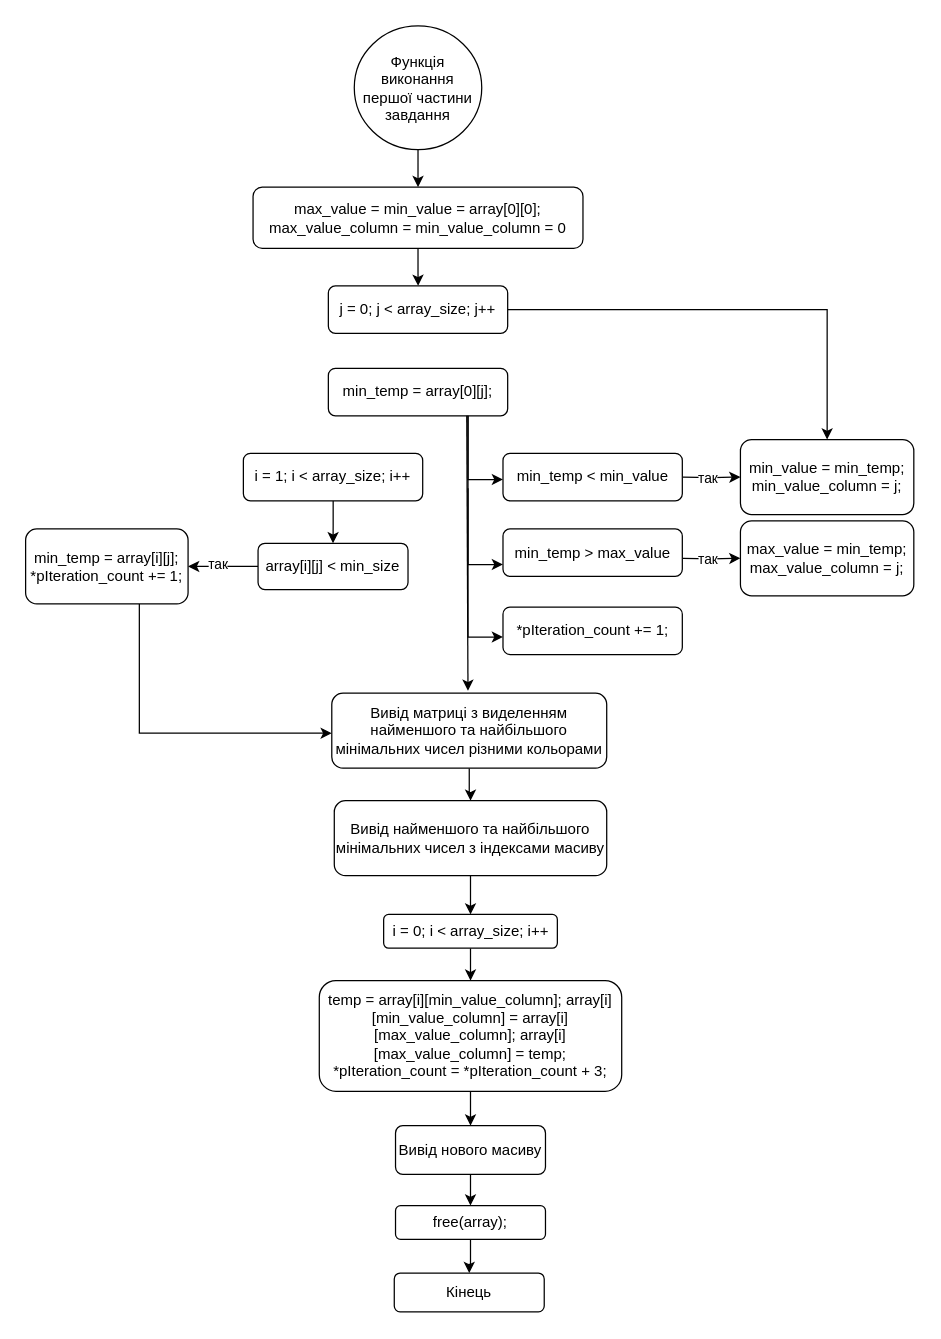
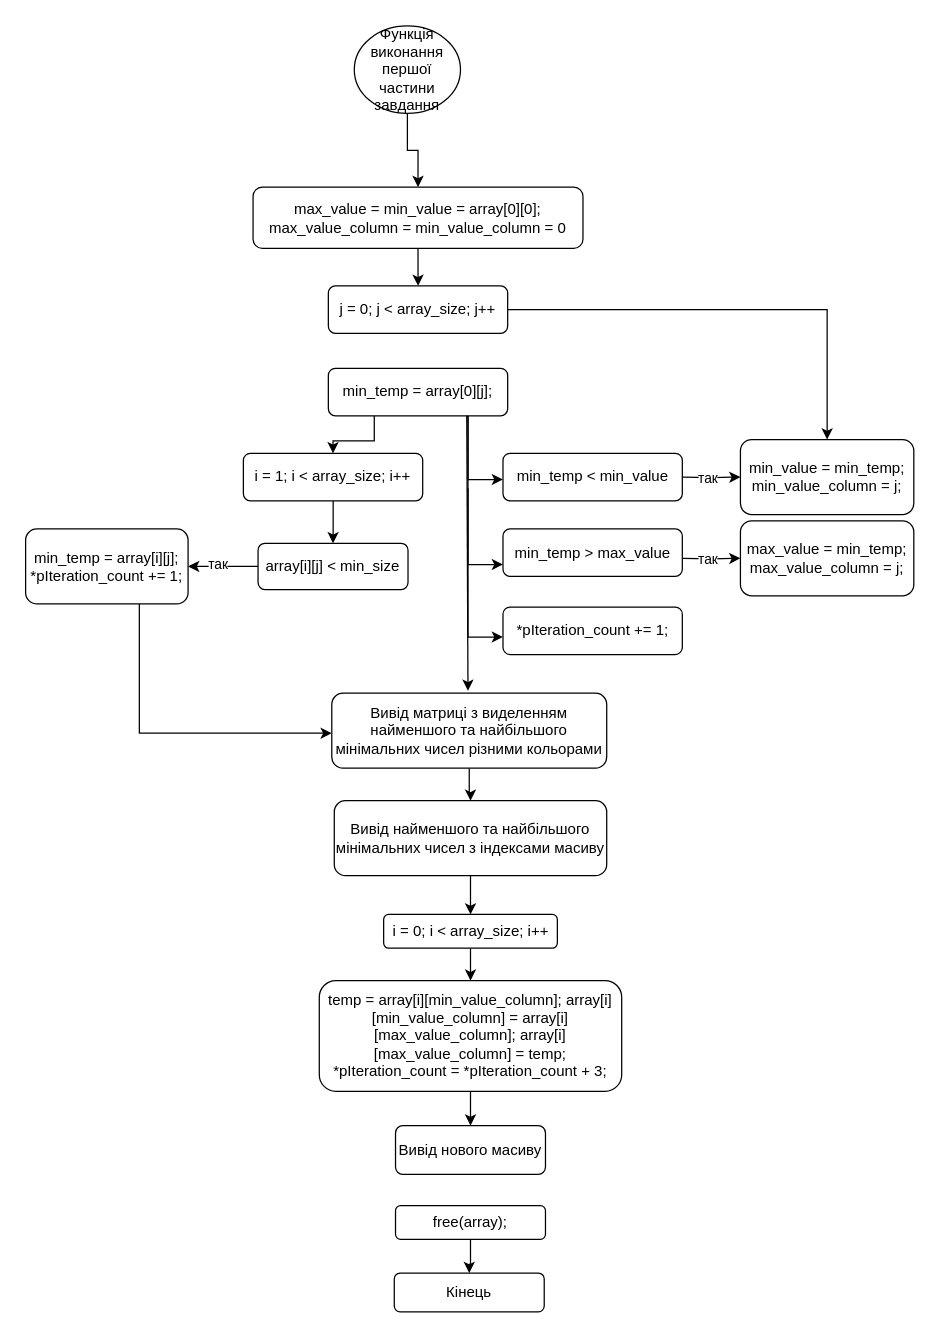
  <mxCell id="0" />
  <mxCell id="1" parent="0" />
  <mxCell id="2" value="" style="edgeStyle=orthogonalEdgeStyle;rounded=0;orthogonalLoop=1;jettySize=auto;html=1;" edge="1" parent="1" source="3" target="5"><mxGeometry relative="1" as="geometry" /></mxCell>
- <mxCell id="3" value="Функція виконання першої частини завдання" style="ellipse;whiteSpace=wrap;html=1;" vertex="1" parent="1"><mxGeometry x="283" y="20" width="102" height="99" as="geometry" /></mxCell>
+ <mxCell id="3" value="Функція виконання першої частини завдання" style="ellipse;whiteSpace=wrap;html=1;" vertex="1" parent="1"><mxGeometry x="283" y="20" width="85" height="70" as="geometry" /></mxCell>
  <mxCell id="4" value="" style="edgeStyle=orthogonalEdgeStyle;rounded=0;orthogonalLoop=1;jettySize=auto;html=1;" edge="1" parent="1" source="5" target="7"><mxGeometry relative="1" as="geometry" /></mxCell>
  <mxCell id="5" value="max_value = min_value = array[0][0];&lt;br&gt;max_value_column = min_value_column = 0" style="rounded=1;whiteSpace=wrap;html=1;" vertex="1" parent="1"><mxGeometry x="202" y="149" width="264" height="49" as="geometry" /></mxCell>
  <mxCell id="6" value="" style="edgeStyle=orthogonalEdgeStyle;rounded=0;orthogonalLoop=1;jettySize=auto;html=1;" edge="1" parent="1" source="7" target="21"><mxGeometry relative="1" as="geometry" /></mxCell>
  <mxCell id="7" value="j = 0; j &amp;lt; array_size; j++" style="rounded=1;whiteSpace=wrap;html=1;" vertex="1" parent="1"><mxGeometry x="262.25" y="228" width="143.5" height="38" as="geometry" /></mxCell>
+ <mxCell id="8" value="" style="edgeStyle=orthogonalEdgeStyle;rounded=0;orthogonalLoop=1;jettySize=auto;html=1;" edge="1" parent="1" source="10" target="12"><mxGeometry relative="1" as="geometry"><Array as="points"><mxPoint x="299" y="352" /><mxPoint x="266" y="352" /></Array></mxGeometry></mxCell>
  <mxCell id="9" style="edgeStyle=orthogonalEdgeStyle;rounded=0;orthogonalLoop=1;jettySize=auto;html=1;entryX=0;entryY=0.75;entryDx=0;entryDy=0;" edge="1" parent="1" source="10" target="22"><mxGeometry relative="1" as="geometry"><Array as="points"><mxPoint x="374" y="451" /></Array></mxGeometry></mxCell>
  <mxCell id="10" value="min_temp = array[0][j];" style="rounded=1;whiteSpace=wrap;html=1;" vertex="1" parent="1"><mxGeometry x="262.25" y="294" width="143.5" height="38" as="geometry" /></mxCell>
  <mxCell id="11" value="" style="edgeStyle=orthogonalEdgeStyle;rounded=0;orthogonalLoop=1;jettySize=auto;html=1;" edge="1" parent="1" source="12" target="15"><mxGeometry relative="1" as="geometry" /></mxCell>
  <mxCell id="12" value="i = 1; i &amp;lt; array_size; i++" style="rounded=1;whiteSpace=wrap;html=1;" vertex="1" parent="1"><mxGeometry x="194.25" y="362" width="143.5" height="38" as="geometry" /></mxCell>
  <mxCell id="13" value="" style="edgeStyle=orthogonalEdgeStyle;rounded=0;orthogonalLoop=1;jettySize=auto;html=1;" edge="1" parent="1" source="15" target="17"><mxGeometry relative="1" as="geometry" /></mxCell>
  <mxCell id="14" value="так" style="edgeLabel;html=1;align=center;verticalAlign=middle;resizable=0;points=[];" vertex="1" connectable="0" parent="13"><mxGeometry x="0.169" y="-2" relative="1" as="geometry"><mxPoint as="offset" /></mxGeometry></mxCell>
  <mxCell id="15" value="array[i][j] &amp;lt; min_size" style="whiteSpace=wrap;html=1;rounded=1;" vertex="1" parent="1"><mxGeometry x="206" y="434" width="120" height="37" as="geometry" /></mxCell>
  <mxCell id="16" value="" style="edgeStyle=orthogonalEdgeStyle;rounded=0;orthogonalLoop=1;jettySize=auto;html=1;" edge="1" parent="1" source="17" target="30"><mxGeometry relative="1" as="geometry"><Array as="points"><mxPoint x="111" y="586" /></Array></mxGeometry></mxCell>
  <mxCell id="17" value="min_temp = array[i][j]; *pIteration_count += 1;" style="whiteSpace=wrap;html=1;rounded=1;" vertex="1" parent="1"><mxGeometry x="20" y="422.5" width="130" height="60" as="geometry" /></mxCell>
  <mxCell id="18" value="" style="edgeStyle=orthogonalEdgeStyle;rounded=0;orthogonalLoop=1;jettySize=auto;html=1;" edge="1" parent="1" target="21"><mxGeometry relative="1" as="geometry"><mxPoint x="546" y="381" as="sourcePoint" /></mxGeometry></mxCell>
  <mxCell id="19" value="так" style="edgeLabel;html=1;align=center;verticalAlign=middle;resizable=0;points=[];" vertex="1" connectable="0" parent="18"><mxGeometry x="-0.51" relative="1" as="geometry"><mxPoint x="9" as="offset" /></mxGeometry></mxCell>
  <mxCell id="20" value="min_temp &amp;lt; min_value" style="rounded=1;whiteSpace=wrap;html=1;" vertex="1" parent="1"><mxGeometry x="402" y="362" width="143.5" height="38" as="geometry" /></mxCell>
  <mxCell id="21" value="min_value = min_temp; min_value_column = j;" style="rounded=1;whiteSpace=wrap;html=1;" vertex="1" parent="1"><mxGeometry x="592" y="351" width="138.75" height="60" as="geometry" /></mxCell>
  <mxCell id="22" value="min_temp &amp;gt; max_value" style="rounded=1;whiteSpace=wrap;html=1;" vertex="1" parent="1"><mxGeometry x="402" y="422.5" width="143.5" height="38" as="geometry" /></mxCell>
  <mxCell id="23" style="edgeStyle=orthogonalEdgeStyle;rounded=0;orthogonalLoop=1;jettySize=auto;html=1;entryX=0;entryY=0.75;entryDx=0;entryDy=0;" edge="1" parent="1"><mxGeometry relative="1" as="geometry"><mxPoint x="374" y="332" as="sourcePoint" /><mxPoint x="402" y="383" as="targetPoint" /><Array as="points"><mxPoint x="374" y="383" /></Array></mxGeometry></mxCell>
  <mxCell id="24" value="" style="edgeStyle=orthogonalEdgeStyle;rounded=0;orthogonalLoop=1;jettySize=auto;html=1;" edge="1" parent="1" target="26"><mxGeometry relative="1" as="geometry"><mxPoint x="546" y="446" as="sourcePoint" /></mxGeometry></mxCell>
  <mxCell id="25" value="так" style="edgeLabel;html=1;align=center;verticalAlign=middle;resizable=0;points=[];" vertex="1" connectable="0" parent="24"><mxGeometry x="-0.51" relative="1" as="geometry"><mxPoint x="9" as="offset" /></mxGeometry></mxCell>
  <mxCell id="26" value="max_value = min_temp; max_value_column = j;" style="rounded=1;whiteSpace=wrap;html=1;" vertex="1" parent="1"><mxGeometry x="592" y="416" width="138.75" height="60" as="geometry" /></mxCell>
  <mxCell id="27" style="edgeStyle=orthogonalEdgeStyle;rounded=0;orthogonalLoop=1;jettySize=auto;html=1;entryX=0;entryY=0.75;entryDx=0;entryDy=0;" edge="1" parent="1"><mxGeometry relative="1" as="geometry"><mxPoint x="374" y="390" as="sourcePoint" /><mxPoint x="402" y="509" as="targetPoint" /><Array as="points"><mxPoint x="374" y="509" /></Array></mxGeometry></mxCell>
  <mxCell id="28" value="*pIteration_count += 1;" style="rounded=1;whiteSpace=wrap;html=1;" vertex="1" parent="1"><mxGeometry x="402" y="485" width="143.5" height="38" as="geometry" /></mxCell>
  <mxCell id="29" value="" style="edgeStyle=orthogonalEdgeStyle;rounded=0;orthogonalLoop=1;jettySize=auto;html=1;" edge="1" parent="1" source="30" target="33"><mxGeometry relative="1" as="geometry" /></mxCell>
  <mxCell id="30" value="Вивід матриці з виделенням найменшого та найбільшого мінімальних чисел різними кольорами" style="rounded=1;whiteSpace=wrap;html=1;" vertex="1" parent="1"><mxGeometry x="265" y="554" width="220" height="60" as="geometry" /></mxCell>
  <mxCell id="31" value="" style="endArrow=classic;html=1;rounded=0;" edge="1" parent="1"><mxGeometry width="50" height="50" relative="1" as="geometry"><mxPoint x="373" y="332" as="sourcePoint" /><mxPoint x="374" y="552" as="targetPoint" /></mxGeometry></mxCell>
  <mxCell id="32" value="" style="edgeStyle=orthogonalEdgeStyle;rounded=0;orthogonalLoop=1;jettySize=auto;html=1;" edge="1" parent="1" source="33" target="35"><mxGeometry relative="1" as="geometry" /></mxCell>
  <mxCell id="33" value="Вивід найменшого та найбільшого мінімальних чисел з індексами масиву" style="rounded=1;whiteSpace=wrap;html=1;" vertex="1" parent="1"><mxGeometry x="267" y="640" width="218" height="60" as="geometry" /></mxCell>
  <mxCell id="34" value="" style="edgeStyle=orthogonalEdgeStyle;rounded=0;orthogonalLoop=1;jettySize=auto;html=1;" edge="1" parent="1" source="35" target="37"><mxGeometry relative="1" as="geometry" /></mxCell>
  <mxCell id="35" value="i = 0; i &amp;lt; array_size; i++" style="rounded=1;whiteSpace=wrap;html=1;" vertex="1" parent="1"><mxGeometry x="306.5" y="731" width="139" height="27" as="geometry" /></mxCell>
  <mxCell id="36" value="" style="edgeStyle=orthogonalEdgeStyle;rounded=0;orthogonalLoop=1;jettySize=auto;html=1;" edge="1" parent="1" source="37" target="39"><mxGeometry relative="1" as="geometry" /></mxCell>
  <mxCell id="37" value="temp = array[i][min_value_column]; array[i][min_value_column] = array[i][max_value_column]; array[i][max_value_column] = temp; *pIteration_count = *pIteration_count + 3;" style="whiteSpace=wrap;html=1;rounded=1;" vertex="1" parent="1"><mxGeometry x="255" y="784" width="242" height="88.5" as="geometry" /></mxCell>
- <mxCell id="38" value="" style="edgeStyle=orthogonalEdgeStyle;rounded=0;orthogonalLoop=1;jettySize=auto;html=1;" edge="1" parent="1" source="39" target="41"><mxGeometry relative="1" as="geometry" /></mxCell>
  <mxCell id="39" value="Вивід нового масиву" style="rounded=1;whiteSpace=wrap;html=1;" vertex="1" parent="1"><mxGeometry x="316" y="900" width="120" height="39" as="geometry" /></mxCell>
  <mxCell id="40" value="" style="edgeStyle=orthogonalEdgeStyle;rounded=0;orthogonalLoop=1;jettySize=auto;html=1;" edge="1" parent="1" source="41" target="42"><mxGeometry relative="1" as="geometry" /></mxCell>
  <mxCell id="41" value="free(array);" style="rounded=1;whiteSpace=wrap;html=1;" vertex="1" parent="1"><mxGeometry x="316" y="964" width="120" height="27" as="geometry" /></mxCell>
  <mxCell id="42" value="Кінець" style="rounded=1;whiteSpace=wrap;html=1;" vertex="1" parent="1"><mxGeometry x="315" y="1018" width="120" height="31" as="geometry" /></mxCell>
